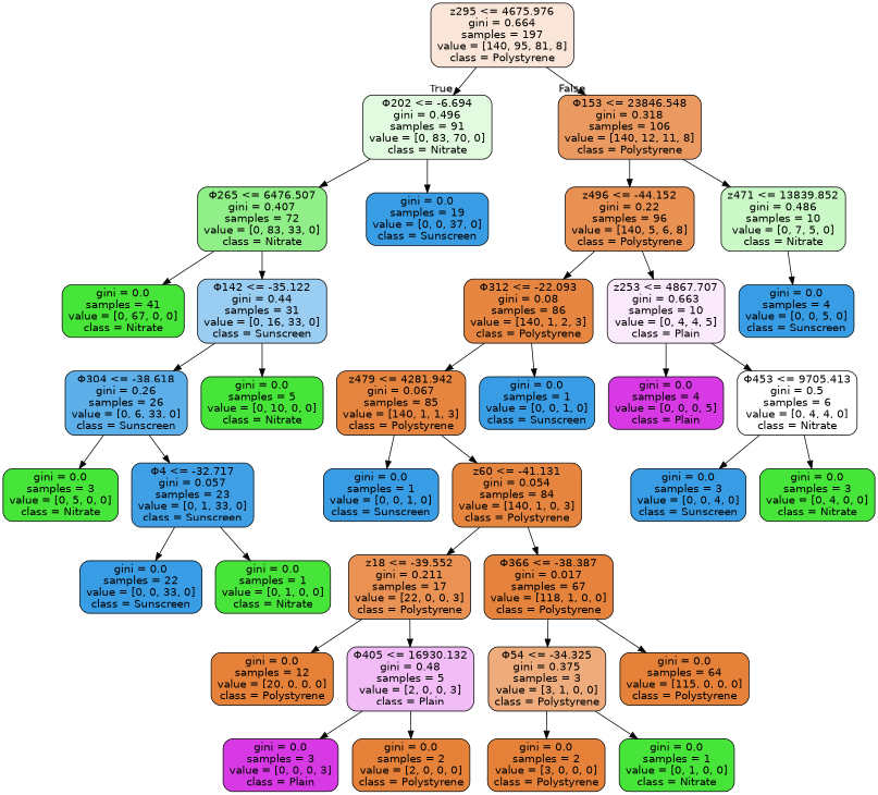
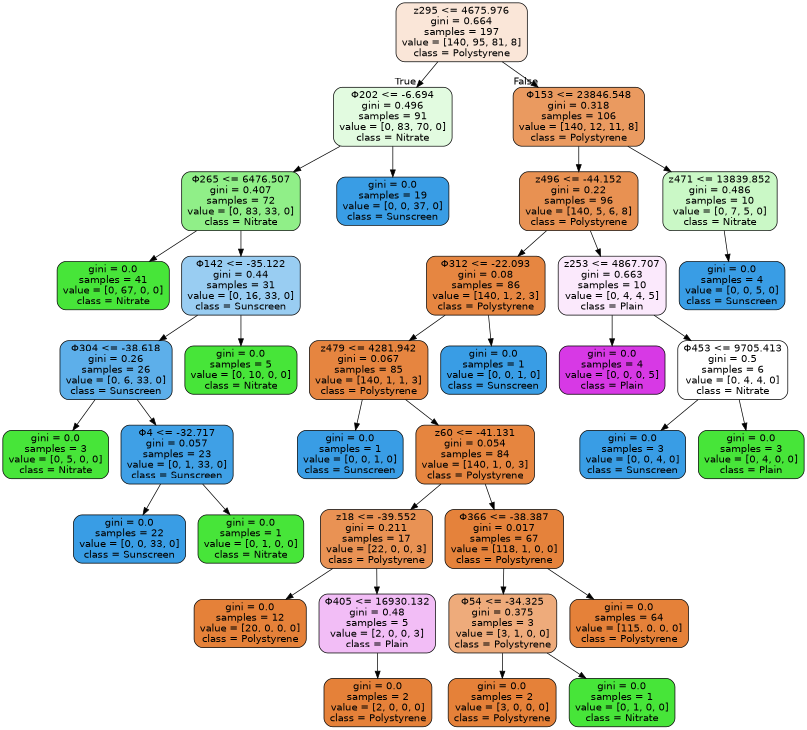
  digraph {
    node [color=black fillcolor="#399de5" fontname=helvetica shape=box style="filled, rounded"]
    edge [fontname=helvetica]
    n1 [fillcolor="#fae6d8" label="z295 <= 4675.976\ngini = 0.664\nsamples = 197\nvalue = [140, 95, 81, 8]\nclass = Polystyrene"]
    n2 [fillcolor="#e2fbe0" label="Φ202 <= -6.694\ngini = 0.496\nsamples = 91\nvalue = [0, 83, 70, 0]\nclass = Nitrate"]
    n3 [fillcolor="#ea9a60" label="Φ153 <= 23846.548\ngini = 0.318\nsamples = 106\nvalue = [140, 12, 11, 8]\nclass = Polystyrene"]
    n4 [fillcolor="#90ef88" label="Φ265 <= 6476.507\ngini = 0.407\nsamples = 72\nvalue = [0, 83, 33, 0]\nclass = Nitrate"]
    n5 [label="gini = 0.0\nsamples = 19\nvalue = [0, 0, 37, 0]\nclass = Sunscreen"]
    n6 [fillcolor="#e89152" label="z496 <= -44.152\ngini = 0.22\nsamples = 96\nvalue = [140, 5, 6, 8]\nclass = Polystyrene"]
    n7 [fillcolor="#caf8c6" label="z471 <= 13839.852\ngini = 0.486\nsamples = 10\nvalue = [0, 7, 5, 0]\nclass = Nitrate"]
    n8 [fillcolor="#47e539" label="gini = 0.0\nsamples = 41\nvalue = [0, 67, 0, 0]\nclass = Nitrate"]
    n9 [fillcolor="#99cdf2" label="Φ142 <= -35.122\ngini = 0.44\nsamples = 31\nvalue = [0, 16, 33, 0]\nclass = Sunscreen"]
    n10 [fillcolor="#5dafea" label="Φ304 <= -38.618\ngini = 0.26\nsamples = 26\nvalue = [0, 6, 33, 0]\nclass = Sunscreen"]
    n11 [fillcolor="#47e539" label="gini = 0.0\nsamples = 5\nvalue = [0, 10, 0, 0]\nclass = Nitrate"]
    n12 [fillcolor="#47e539" label="gini = 0.0\nsamples = 3\nvalue = [0, 5, 0, 0]\nclass = Nitrate"]
    n13 [fillcolor="#3fa0e6" label="Φ4 <= -32.717\ngini = 0.057\nsamples = 23\nvalue = [0, 1, 33, 0]\nclass = Sunscreen"]
    n14 [label="gini = 0.0\nsamples = 22\nvalue = [0, 0, 33, 0]\nclass = Sunscreen"]
    n15 [fillcolor="#47e539" label="gini = 0.0\nsamples = 1\nvalue = [0, 1, 0, 0]\nclass = Nitrate"]
    n16 [fillcolor="#e68641" label="Φ312 <= -22.093\ngini = 0.08\nsamples = 86\nvalue = [140, 1, 2, 3]\nclass = Polystyrene"]
    n17 [fillcolor="#fbe9fc" label="z253 <= 4867.707\ngini = 0.663\nsamples = 10\nvalue = [0, 4, 4, 5]\nclass = Plain"]
    n18 [label="gini = 0.0\nsamples = 4\nvalue = [0, 0, 5, 0]\nclass = Sunscreen"]
    n19 [fillcolor="#e68540" label="z479 <= 4281.942\ngini = 0.067\nsamples = 85\nvalue = [140, 1, 1, 3]\nclass = Polystyrene"]
    n20 [label="gini = 0.0\nsamples = 1\nvalue = [0, 0, 1, 0]\nclass = Sunscreen"]
    n21 [fillcolor="#d739e5" label="gini = 0.0\nsamples = 4\nvalue = [0, 0, 0, 5]\nclass = Plain"]
    n22 [fillcolor="#ffffff" label="Φ453 <= 9705.413\ngini = 0.5\nsamples = 6\nvalue = [0, 4, 4, 0]\nclass = Nitrate"]
    n23 [label="gini = 0.0\nsamples = 1\nvalue = [0, 0, 1, 0]\nclass = Sunscreen"]
    n24 [fillcolor="#e6853f" label="z60 <= -41.131\ngini = 0.054\nsamples = 84\nvalue = [140, 1, 0, 3]\nclass = Polystyrene"]
    n25 [fillcolor="#e99254" label="z18 <= -39.552\ngini = 0.211\nsamples = 17\nvalue = [22, 0, 0, 3]\nclass = Polystyrene"]
    n26 [fillcolor="#e5823b" label="Φ366 <= -38.387\ngini = 0.017\nsamples = 67\nvalue = [118, 1, 0, 0]\nclass = Polystyrene"]
    n27 [fillcolor="#e58139" label="gini = 0.0\nsamples = 12\nvalue = [20, 0, 0, 0]\nclass = Polystyrene"]
    n28 [fillcolor="#f2bdf6" label="Φ405 <= 16930.132\ngini = 0.48\nsamples = 5\nvalue = [2, 0, 0, 3]\nclass = Plain"]
    n29 [fillcolor="#eeab7b" label="Φ54 <= -34.325\ngini = 0.375\nsamples = 3\nvalue = [3, 1, 0, 0]\nclass = Polystyrene"]
    n30 [fillcolor="#e58139" label="gini = 0.0\nsamples = 64\nvalue = [115, 0, 0, 0]\nclass = Polystyrene"]
-   n31 [fillcolor="#d739e5" label="gini = 0.0\nsamples = 3\nvalue = [0, 0, 0, 3]\nclass = Plain"]
    n32 [fillcolor="#e58139" label="gini = 0.0\nsamples = 2\nvalue = [2, 0, 0, 0]\nclass = Polystyrene"]
    n33 [fillcolor="#e58139" label="gini = 0.0\nsamples = 2\nvalue = [3, 0, 0, 0]\nclass = Polystyrene"]
    n34 [fillcolor="#47e539" label="gini = 0.0\nsamples = 1\nvalue = [0, 1, 0, 0]\nclass = Nitrate"]
    n35 [label="gini = 0.0\nsamples = 3\nvalue = [0, 0, 4, 0]\nclass = Sunscreen"]
-   n36 [fillcolor="#47e539" label="gini = 0.0\nsamples = 3\nvalue = [0, 4, 0, 0]\nclass = Nitrate"]
+   n36 [fillcolor="#47e539" label="gini = 0.0\nsamples = 3\nvalue = [0, 4, 0, 0]\nclass = Plain"]
    n1 -> n2 [headlabel=True labelangle=45 labeldistance=2.5]
    n1 -> n3 [headlabel=False labelangle=-45 labeldistance=2.5]
    n2 -> n4
    n2 -> n5
    n3 -> n6
    n3 -> n7
    n4 -> n8
    n4 -> n9
    n6 -> n16
    n6 -> n17
    n7 -> n18
    n9 -> n10
    n9 -> n11
    n10 -> n12
    n10 -> n13
    n13 -> n14
    n13 -> n15
    n16 -> n19
    n16 -> n20
    n17 -> n21
    n17 -> n22
    n19 -> n23
    n19 -> n24
    n22 -> n35
    n22 -> n36
    n24 -> n25
    n24 -> n26
    n25 -> n27
    n25 -> n28
    n26 -> n29
    n26 -> n30
-   n28 -> n31
    n28 -> n32
    n29 -> n33
    n29 -> n34
  }
